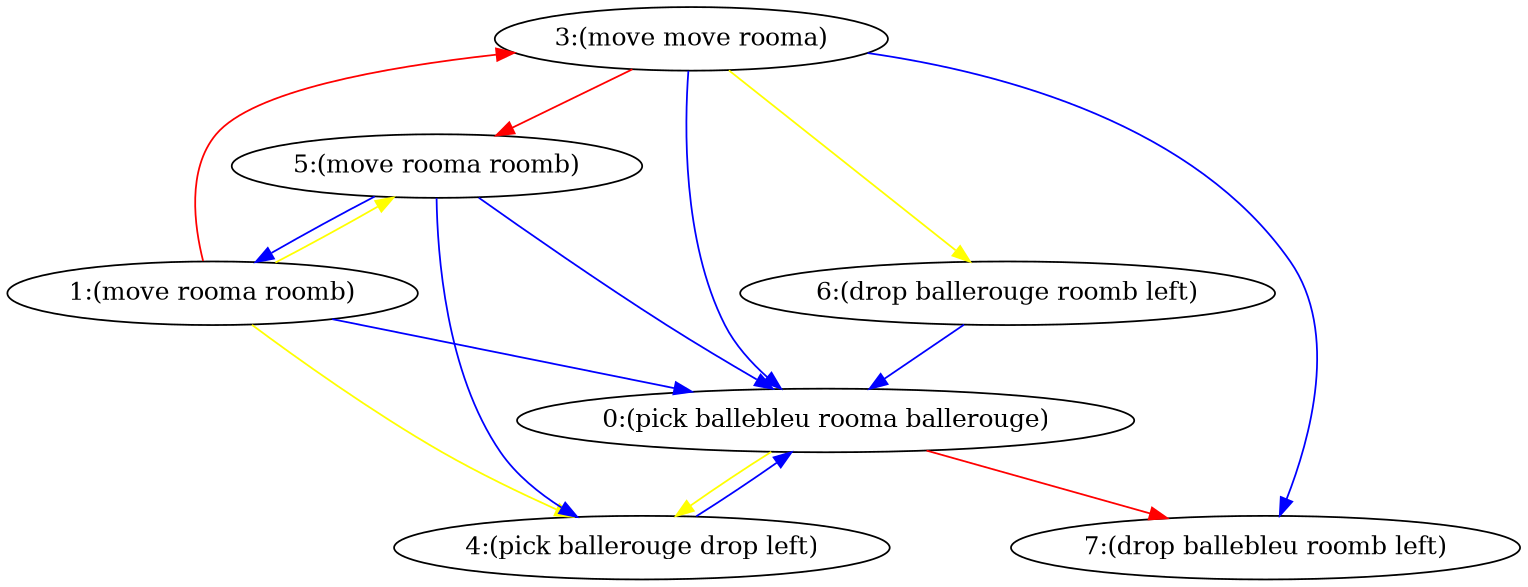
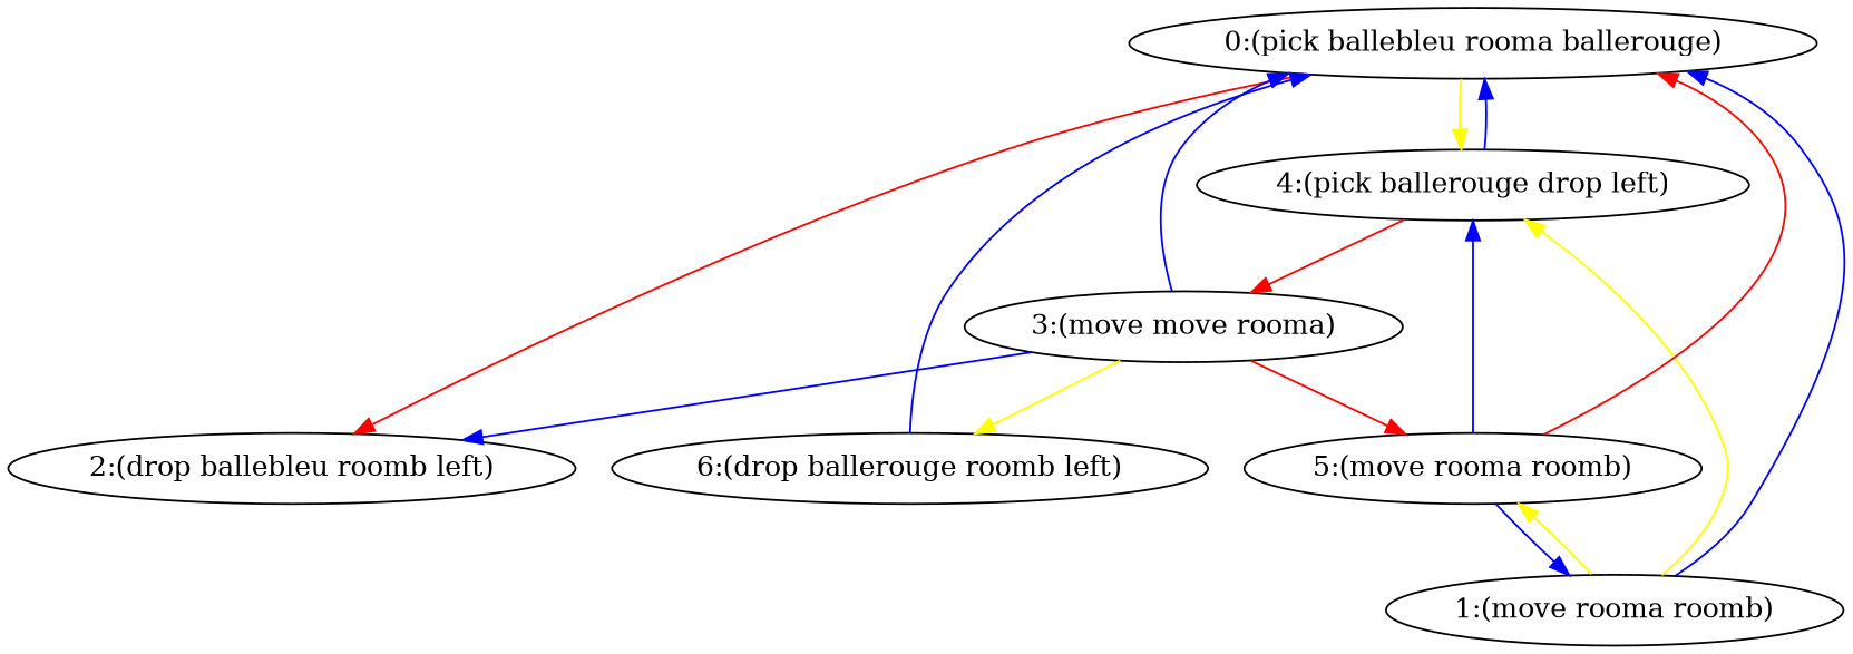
  digraph {
    edge [color=blue]
    n1 [label="0:(pick ballebleu rooma ballerouge)"]
-   "2:(drop ballebleu roomb left)" [label="7:(drop ballebleu roomb left)"]
+   "2:(drop ballebleu roomb left)"
    n3 [label="4:(pick ballerouge drop left)"]
    "1:(move rooma roomb)"
    n5 [label="3:(move move rooma)"]
    "5:(move rooma roomb)"
    "6:(drop ballerouge roomb left)"
    n1 -> "2:(drop ballebleu roomb left)" [color=red]
    n1 -> n3 [color=yellow]
    n3 -> n1
    "1:(move rooma roomb)" -> n1
    "1:(move rooma roomb)" -> n3 [color=yellow]
-   "1:(move rooma roomb)" -> n5 [color=red]
+   n3 -> n5 [color=red]
    "1:(move rooma roomb)" -> "5:(move rooma roomb)" [color=yellow]
    n5 -> n1
    n5 -> "2:(drop ballebleu roomb left)"
    n5 -> "5:(move rooma roomb)" [color=red]
    n5 -> "6:(drop ballerouge roomb left)" [color=yellow]
-   "5:(move rooma roomb)" -> n1
+   "5:(move rooma roomb)" -> n1 [color=red]
    "5:(move rooma roomb)" -> n3
    "5:(move rooma roomb)" -> "1:(move rooma roomb)"
    "6:(drop ballerouge roomb left)" -> n1
  }
